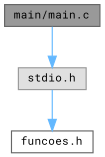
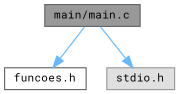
  digraph {
    fontname="Roboto Mono"
    node [fontname="Roboto Mono" fontsize=10 shape=box style=filled]
    edge [color=steelblue1 fontname="Roboto Mono" fontsize=10 labelfontname=Helvetica labelfontsize=10 style=solid]
    n1 [color=gray40 fillcolor=grey60 fontcolor=black height=0.2 label="main/main.c" width=0.4]
    n2 [color=grey40 fillcolor=white height=0.2 label="funcoes.h" width=0.4]
    n3 [color=grey60 fillcolor="#E0E0E0" height=0.2 label="stdio.h" width=0.4]
-   n3 -> n2
+   n1 -> n2
    n1 -> n3
  }
